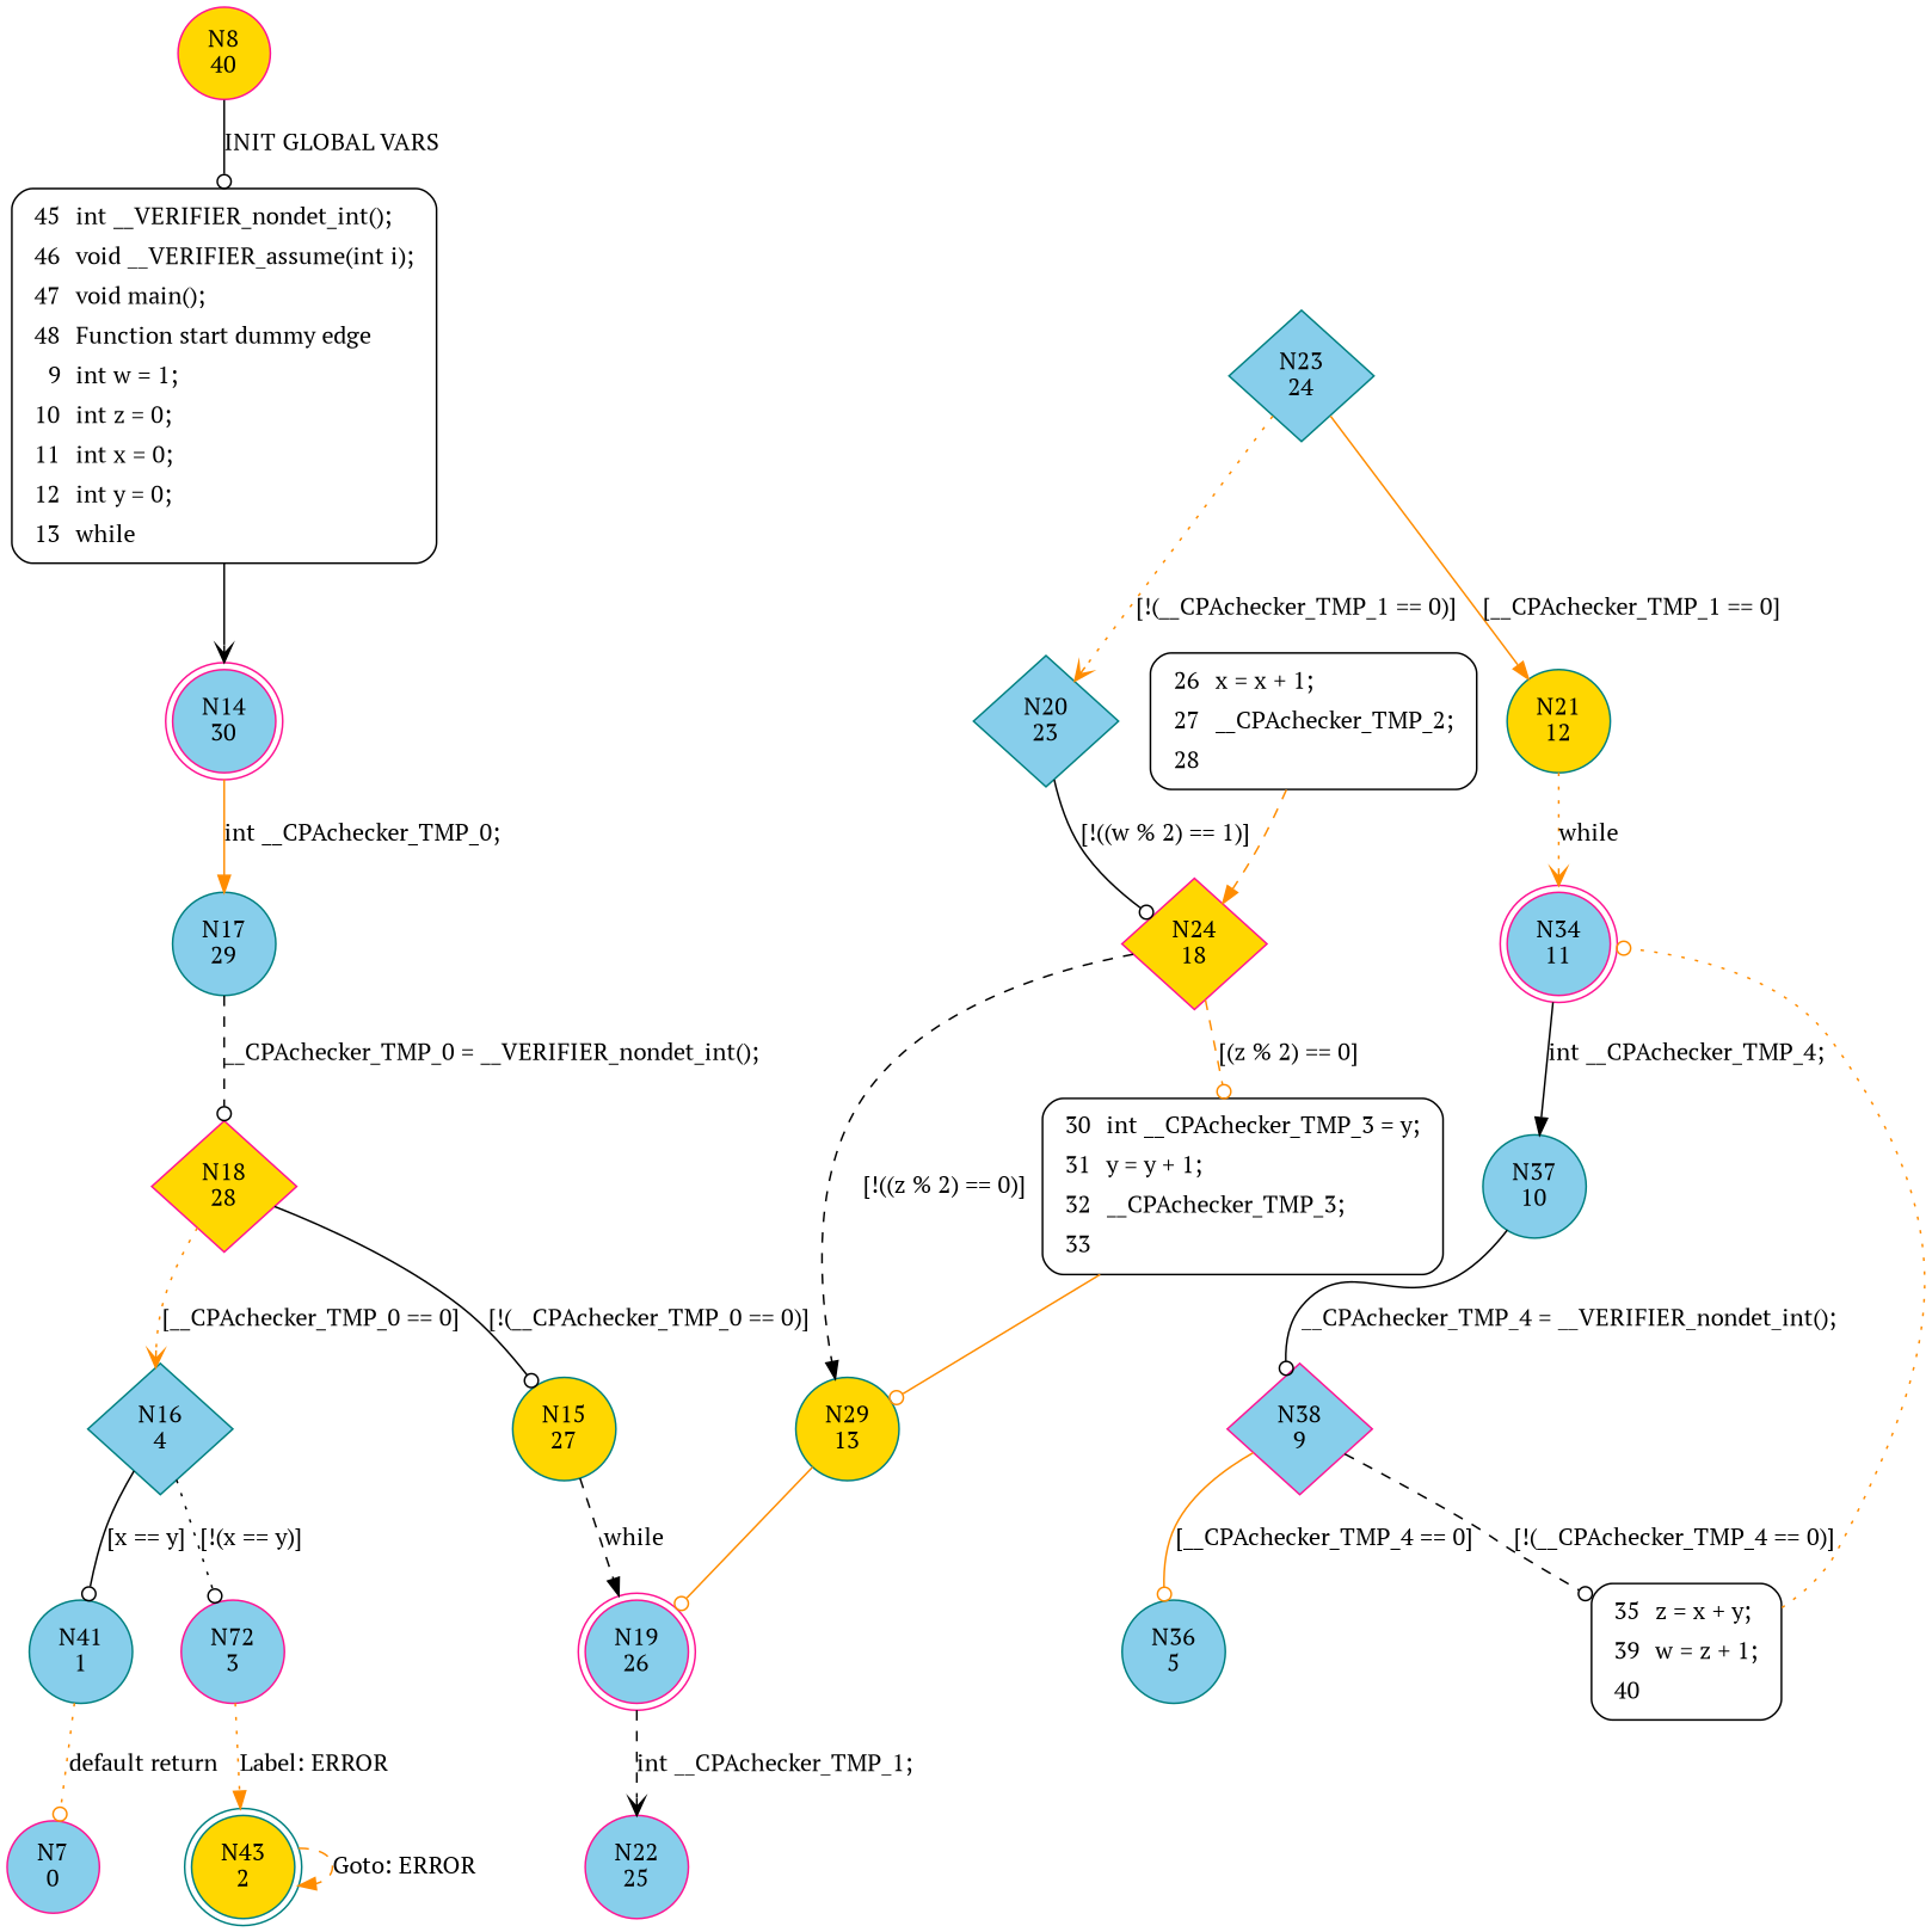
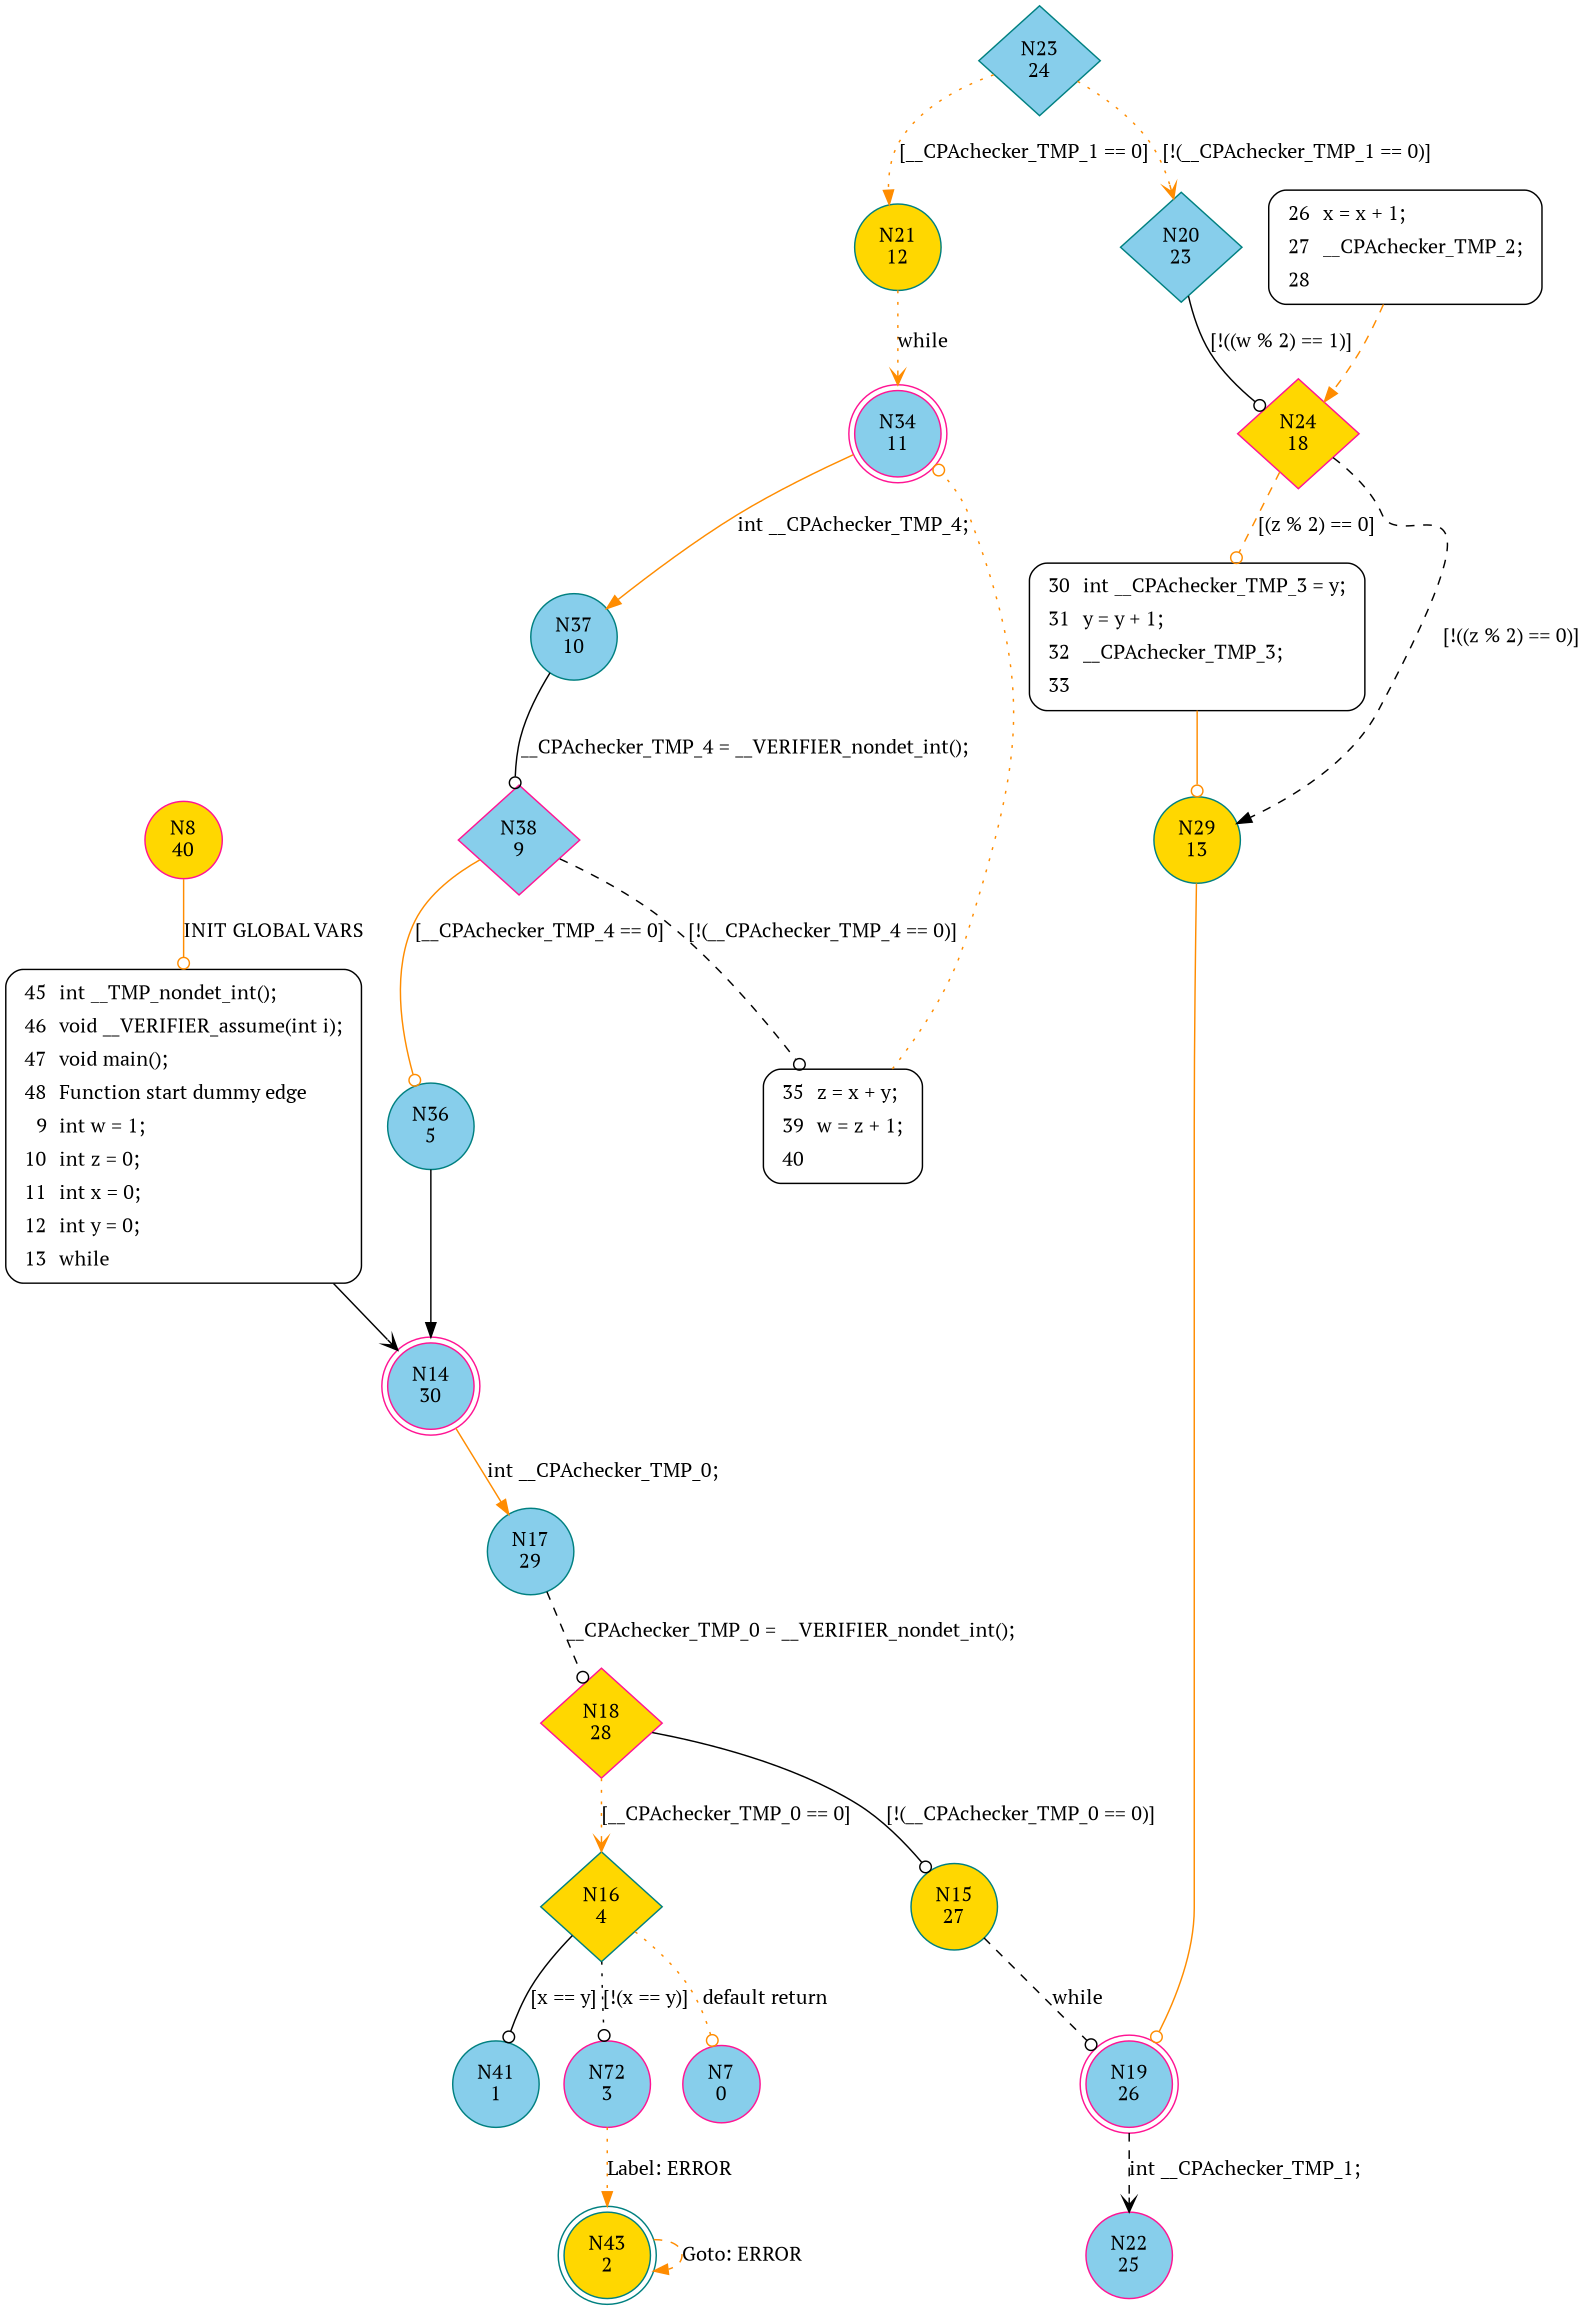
  digraph {
    fontname="PT Serif"
    node [color=teal fillcolor=skyblue fontname="PT Serif" shape=circle style=filled]
    edge [arrowhead=odot color=darkorange fontname="PT Serif" style=solid]
    n1 [color=deeppink fillcolor=gold label="N8\n40"]
-   n2 [fillcolor=white label=<<table border="0" cellborder="0" cellpadding="3" bgcolor="white"><tr><td align="right">45</td><td align="left">int __VERIFIER_nondet_int();</td></tr><tr><td align="right">46</td><td align="left">void __VERIFIER_assume(int i);</td></tr><tr><td align="right">47</td><td align="left">void main();</td></tr><tr><td align="right">48</td><td align="left">Function start dummy edge</td></tr><tr><td align="right">9</td><td align="left">int w = 1;</td></tr><tr><td align="right">10</td><td align="left">int z = 0;</td></tr><tr><td align="right">11</td><td align="left">int x = 0;</td></tr><tr><td align="right">12</td><td align="left">int y = 0;</td></tr><tr><td align="right">13</td><td align="left">while</td></tr></table>> penwidth=1 shape=Mrecord style="filled,bold" color=""]
+   n2 [fillcolor=white label=<<table border="0" cellborder="0" cellpadding="3" bgcolor="white"><tr><td align="right">45</td><td align="left">int __TMP_nondet_int();</td></tr><tr><td align="right">46</td><td align="left">void __VERIFIER_assume(int i);</td></tr><tr><td align="right">47</td><td align="left">void main();</td></tr><tr><td align="right">48</td><td align="left">Function start dummy edge</td></tr><tr><td align="right">9</td><td align="left">int w = 1;</td></tr><tr><td align="right">10</td><td align="left">int z = 0;</td></tr><tr><td align="right">11</td><td align="left">int x = 0;</td></tr><tr><td align="right">12</td><td align="left">int y = 0;</td></tr><tr><td align="right">13</td><td align="left">while</td></tr></table>> penwidth=1 shape=Mrecord style="filled,bold" color=""]
    n3 [color=deeppink label="N14\n30" shape=doublecircle]
    n4 [label="N17\n29"]
    n5 [color=deeppink fillcolor=gold label="N18\n28" shape=diamond]
-   n6 [label="N16\n4" shape=diamond]
+   n6 [fillcolor=gold label="N16\n4" shape=diamond]
    n7 [fillcolor=gold label="N15\n27"]
    n8 [label="N41\n1"]
    n9 [color=deeppink label="N72\n3"]
    n10 [color=deeppink label="N19\n26" shape=doublecircle]
    n11 [color=deeppink label="N7\n0"]
    n12 [fillcolor=gold label="N43\n2" shape=doublecircle]
    n13 [color=deeppink label="N22\n25"]
    n14 [label="N23\n24" shape=diamond]
    n15 [fillcolor=gold label="N21\n12"]
    n16 [label="N20\n23" shape=diamond]
    n17 [color=deeppink label="N34\n11" shape=doublecircle]
    n18 [color=deeppink fillcolor=gold label="N24\n18" shape=diamond]
    n19 [label="N37\n10"]
    n20 [fillcolor=white label=<<table border="0" cellborder="0" cellpadding="3" bgcolor="white"><tr><td align="right">30</td><td align="left">int __CPAchecker_TMP_3 = y;</td></tr><tr><td align="right">31</td><td align="left">y = y + 1;</td></tr><tr><td align="right">32</td><td align="left">__CPAchecker_TMP_3;</td></tr><tr><td align="right">33</td><td align="left"></td></tr></table>> penwidth=1 shape=Mrecord style="filled,bold" color=""]
    n21 [fillcolor=gold label="N29\n13"]
    n22 [fillcolor=white label=<<table border="0" cellborder="0" cellpadding="3" bgcolor="white"><tr><td align="right">26</td><td align="left">x = x + 1;</td></tr><tr><td align="right">27</td><td align="left">__CPAchecker_TMP_2;</td></tr><tr><td align="right">28</td><td align="left"></td></tr></table>> penwidth=1 shape=Mrecord style="filled,bold" color=""]
    n23 [color=deeppink label="N38\n9" shape=diamond]
    n24 [label="N36\n5"]
    n25 [fillcolor=white label=<<table border="0" cellborder="0" cellpadding="3" bgcolor="white"><tr><td align="right">35</td><td align="left">z = x + y;</td></tr><tr><td align="right">39</td><td align="left">w = z + 1;</td></tr><tr><td align="right">40</td><td align="left"></td></tr></table>> penwidth=1 shape=Mrecord style="filled,bold" color=""]
-   n1 -> n2 [color=black label="INIT GLOBAL VARS"]
+   n1 -> n2 [label="INIT GLOBAL VARS"]
    n2 -> n3 [arrowhead=vee color=black]
    n3 -> n4 [arrowhead=normal label="int __CPAchecker_TMP_0;"]
    n4 -> n5 [color=black label="__CPAchecker_TMP_0 = __VERIFIER_nondet_int();" style=dashed]
    n5 -> n6 [arrowhead=vee label="[__CPAchecker_TMP_0 == 0]" style=dotted]
    n5 -> n7 [color=black label="[!(__CPAchecker_TMP_0 == 0)]"]
    n6 -> n8 [color=black label="[x == y]"]
    n6 -> n9 [color=black label="[!(x == y)]" style=dotted]
-   n7 -> n10 [arrowhead=normal color=black label=while style=dashed]
-   n8 -> n11 [label="default return" style=dotted]
+   n7 -> n10 [color=black label=while style=dashed]
+   n6 -> n11 [label="default return" style=dotted]
    n9 -> n12 [arrowhead=normal label="Label: ERROR" style=dotted]
    n10 -> n13 [arrowhead=vee color=black label="int __CPAchecker_TMP_1;" style=dashed]
    n12 -> n12 [arrowhead=normal label="Goto: ERROR" style=dashed]
-   n14 -> n15 [arrowhead=normal label="[__CPAchecker_TMP_1 == 0]"]
+   n14 -> n15 [arrowhead=normal label="[__CPAchecker_TMP_1 == 0]" style=dotted]
    n14 -> n16 [arrowhead=vee label="[!(__CPAchecker_TMP_1 == 0)]" style=dotted]
    n15 -> n17 [arrowhead=vee label=while style=dotted]
    n16 -> n18 [color=black label="[!((w % 2) == 1)]"]
-   n17 -> n19 [arrowhead=normal color=black label="int __CPAchecker_TMP_4;"]
+   n17 -> n19 [arrowhead=normal label="int __CPAchecker_TMP_4;"]
    n18 -> n20 [label="[(z % 2) == 0]" style=dashed]
    n18 -> n21 [arrowhead=normal color=black label="[!((z % 2) == 0)]" style=dashed]
    n19 -> n23 [color=black label="__CPAchecker_TMP_4 = __VERIFIER_nondet_int();"]
    n20 -> n21
    n21 -> n10
    n22 -> n18 [arrowhead=normal style=dashed]
    n23 -> n24 [label="[__CPAchecker_TMP_4 == 0]"]
    n23 -> n25 [color=black label="[!(__CPAchecker_TMP_4 == 0)]" style=dashed]
+   n24 -> n3 [arrowhead=normal color=black]
    n25 -> n17 [style=dotted]
  }
